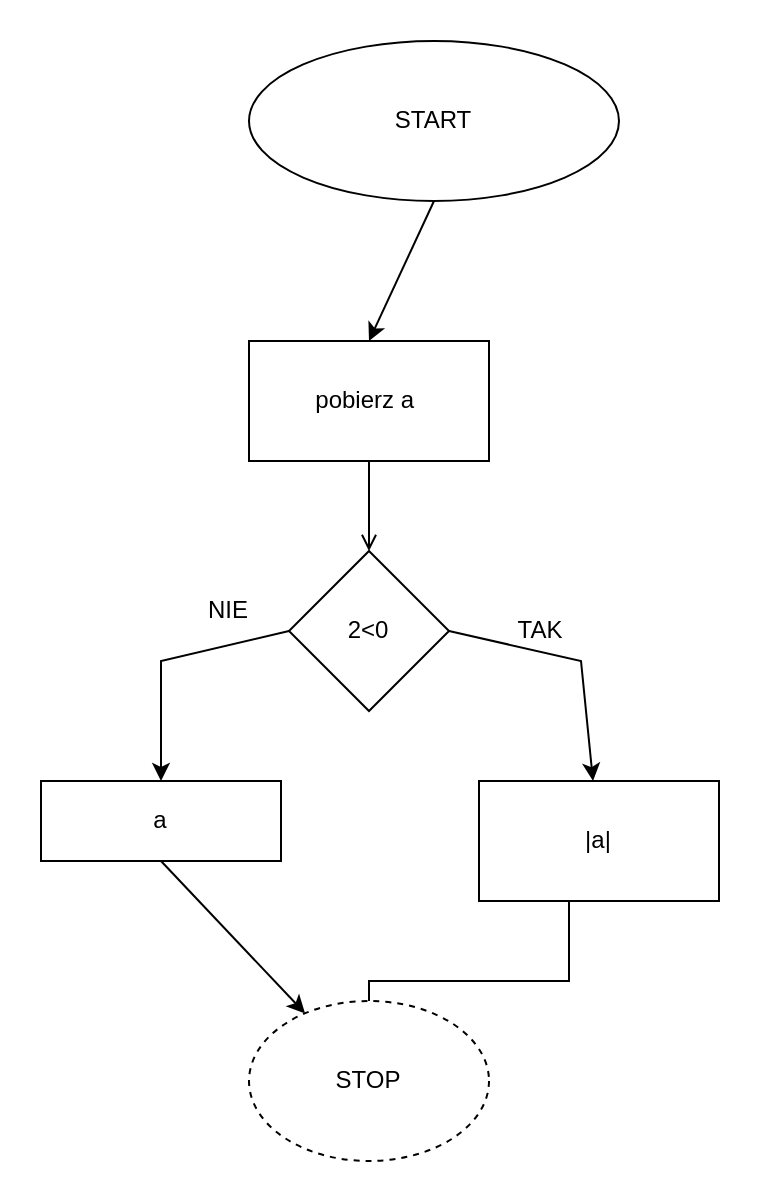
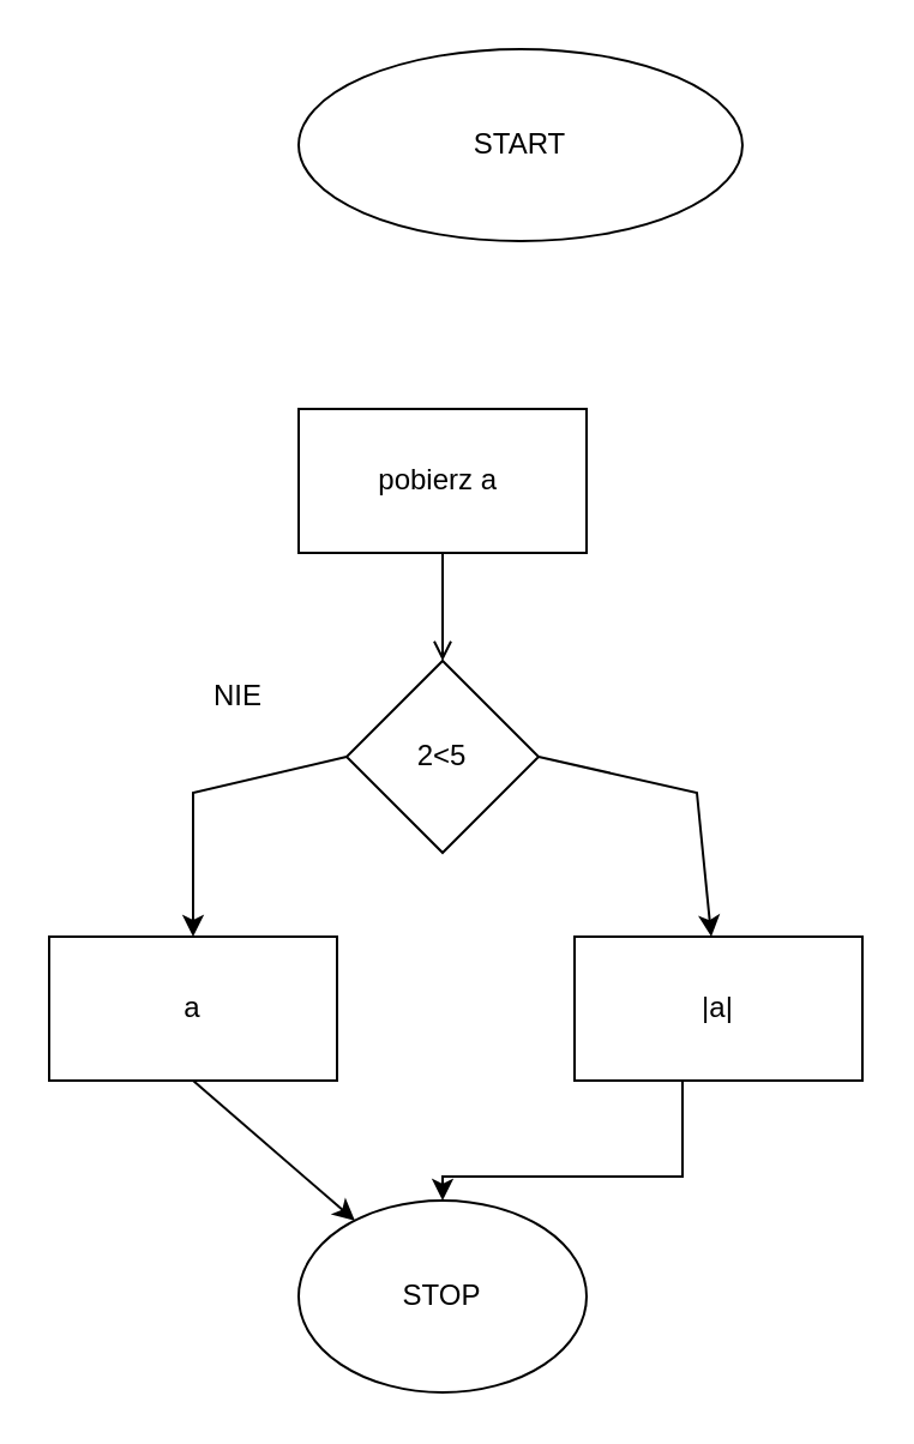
  <mxCell id="0" />
  <mxCell id="1" parent="0" />
- <mxCell id="2" value="2&amp;lt;0" style="rhombus;whiteSpace=wrap;html=1;" vertex="1" parent="1"><mxGeometry x="144" y="275" width="80" height="80" as="geometry" /></mxCell>
+ <mxCell id="2" value="2&amp;lt;5" style="rhombus;whiteSpace=wrap;html=1;" vertex="1" parent="1"><mxGeometry x="144" y="275" width="80" height="80" as="geometry" /></mxCell>
  <mxCell id="3" value="" style="endArrow=classic;html=1;rounded=0;exitX=1;exitY=0.5;exitDx=0;exitDy=0;" edge="1" parent="1" source="2" target="13"><mxGeometry width="50" height="50" relative="1" as="geometry"><mxPoint x="190" y="280" as="sourcePoint" /><mxPoint x="290" y="380" as="targetPoint" /><Array as="points"><mxPoint x="290" y="330" /></Array></mxGeometry></mxCell>
  <mxCell id="4" value="" style="endArrow=classic;html=1;rounded=0;exitX=0;exitY=0.5;exitDx=0;exitDy=0;" edge="1" parent="1" source="2" target="11"><mxGeometry width="50" height="50" relative="1" as="geometry"><mxPoint x="190" y="280" as="sourcePoint" /><mxPoint x="90" y="410" as="targetPoint" /><Array as="points"><mxPoint x="80" y="330" /></Array></mxGeometry></mxCell>
- <mxCell id="5" value="NIE" style="text;html=1;strokeColor=none;fillColor=none;align=center;verticalAlign=middle;whiteSpace=wrap;rounded=0;" vertex="1" parent="1"><mxGeometry x="84" y="290" width="60" height="30" as="geometry" /></mxCell>
- <mxCell id="6" value="TAK" style="text;html=1;strokeColor=none;fillColor=none;align=center;verticalAlign=middle;whiteSpace=wrap;rounded=0;" vertex="1" parent="1"><mxGeometry x="240" y="300" width="60" height="30" as="geometry" /></mxCell>
+ <mxCell id="5" value="NIE" style="text;html=1;strokeColor=none;fillColor=none;align=center;verticalAlign=middle;whiteSpace=wrap;rounded=0;" vertex="1" parent="1"><mxGeometry x="69" y="275" width="60" height="30" as="geometry" /></mxCell>
  <mxCell id="7" value="START" style="ellipse;whiteSpace=wrap;html=1;" vertex="1" parent="1"><mxGeometry x="124" y="20" width="185" height="80" as="geometry" /></mxCell>
  <mxCell id="8" value="pobierz a&amp;nbsp;" style="rounded=0;whiteSpace=wrap;html=1;" vertex="1" parent="1"><mxGeometry x="124" y="170" width="120" height="60" as="geometry" /></mxCell>
- <mxCell id="9" value="" style="endArrow=classic;html=1;rounded=0;exitX=0.5;exitY=1;exitDx=0;exitDy=0;entryX=0.5;entryY=0;entryDx=0;entryDy=0;" edge="1" parent="1" source="7" target="8"><mxGeometry width="50" height="50" relative="1" as="geometry"><mxPoint x="430" y="410" as="sourcePoint" /><mxPoint x="240" y="350" as="targetPoint" /></mxGeometry></mxCell>
  <mxCell id="10" value="" style="endArrow=open;html=1;rounded=0;exitX=0.5;exitY=1;exitDx=0;exitDy=0;" edge="1" parent="1" source="8" target="2"><mxGeometry width="50" height="50" relative="1" as="geometry"><mxPoint x="190" y="400" as="sourcePoint" /><mxPoint x="240" y="350" as="targetPoint" /></mxGeometry></mxCell>
- <mxCell id="11" value="a" style="rounded=0;whiteSpace=wrap;html=1;" vertex="1" parent="1"><mxGeometry x="20" y="390" width="120" height="40" as="geometry" /></mxCell>
- <mxCell id="12" value="" style="edgeStyle=orthogonalEdgeStyle;rounded=0;orthogonalLoop=1;jettySize=auto;html=1;endArrow=none;" edge="1" parent="1" source="13" target="14"><mxGeometry relative="1" as="geometry"><Array as="points"><mxPoint x="284" y="490" /><mxPoint x="184" y="490" /></Array></mxGeometry></mxCell>
+ <mxCell id="11" value="a" style="rounded=0;whiteSpace=wrap;html=1;" vertex="1" parent="1"><mxGeometry x="20" y="390" width="120" height="60" as="geometry" /></mxCell>
+ <mxCell id="12" value="" style="edgeStyle=orthogonalEdgeStyle;rounded=0;orthogonalLoop=1;jettySize=auto;html=1;" edge="1" parent="1" source="13" target="14"><mxGeometry relative="1" as="geometry"><Array as="points"><mxPoint x="284" y="490" /><mxPoint x="184" y="490" /></Array></mxGeometry></mxCell>
  <mxCell id="13" value="|a|" style="rounded=0;whiteSpace=wrap;html=1;" vertex="1" parent="1"><mxGeometry x="239" y="390" width="120" height="60" as="geometry" /></mxCell>
- <mxCell id="14" value="STOP" style="ellipse;whiteSpace=wrap;html=1;dashed=1;" vertex="1" parent="1"><mxGeometry x="124" y="500" width="120" height="80" as="geometry" /></mxCell>
+ <mxCell id="14" value="STOP" style="ellipse;whiteSpace=wrap;html=1;" vertex="1" parent="1"><mxGeometry x="124" y="500" width="120" height="80" as="geometry" /></mxCell>
  <mxCell id="15" value="" style="endArrow=classic;html=1;rounded=0;exitX=0.5;exitY=1;exitDx=0;exitDy=0;" edge="1" parent="1" source="11" target="14"><mxGeometry width="50" height="50" relative="1" as="geometry"><mxPoint x="190" y="400" as="sourcePoint" /><mxPoint x="240" y="350" as="targetPoint" /></mxGeometry></mxCell>
